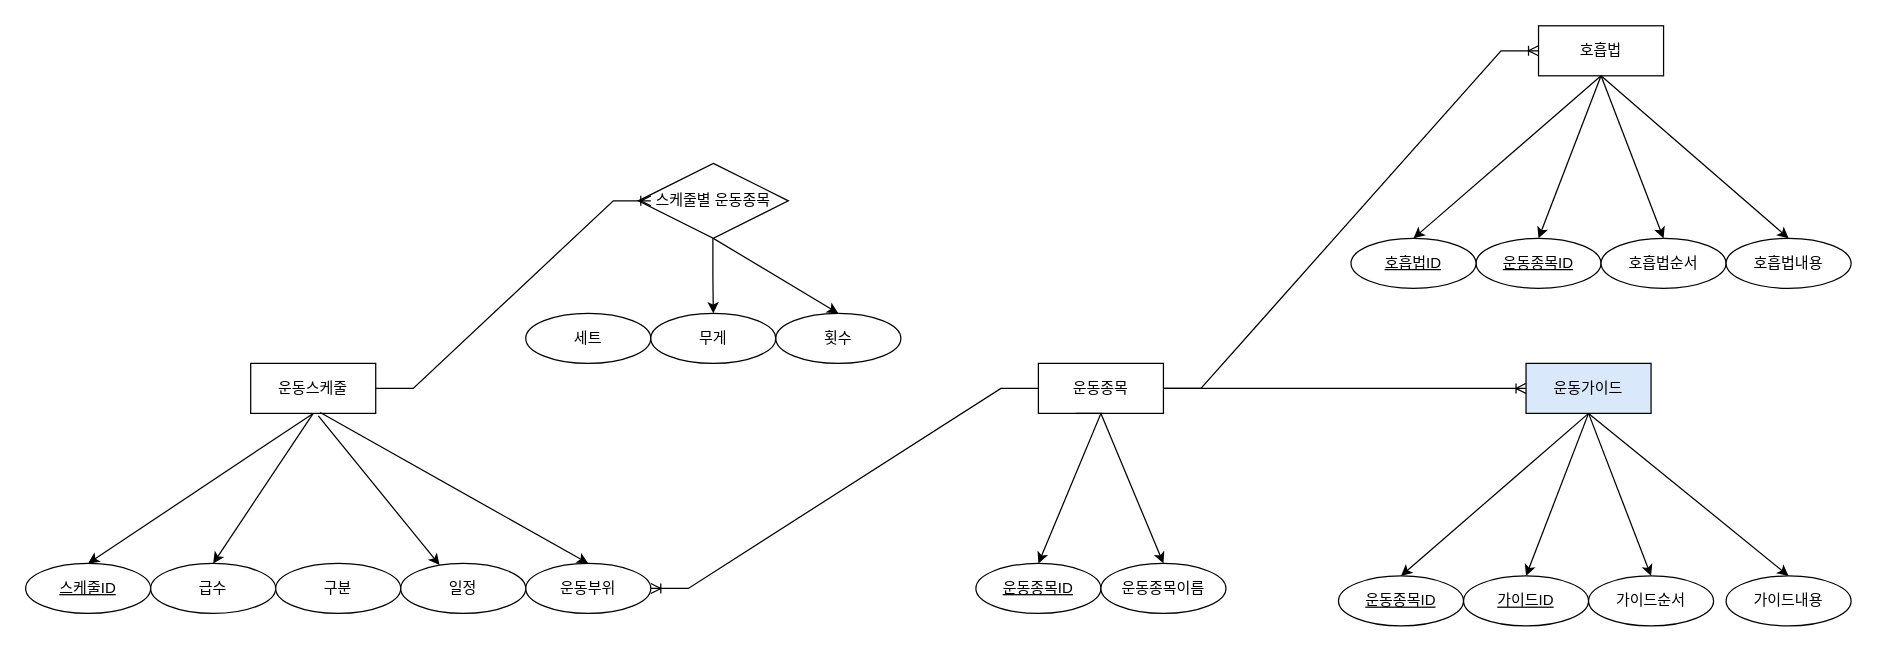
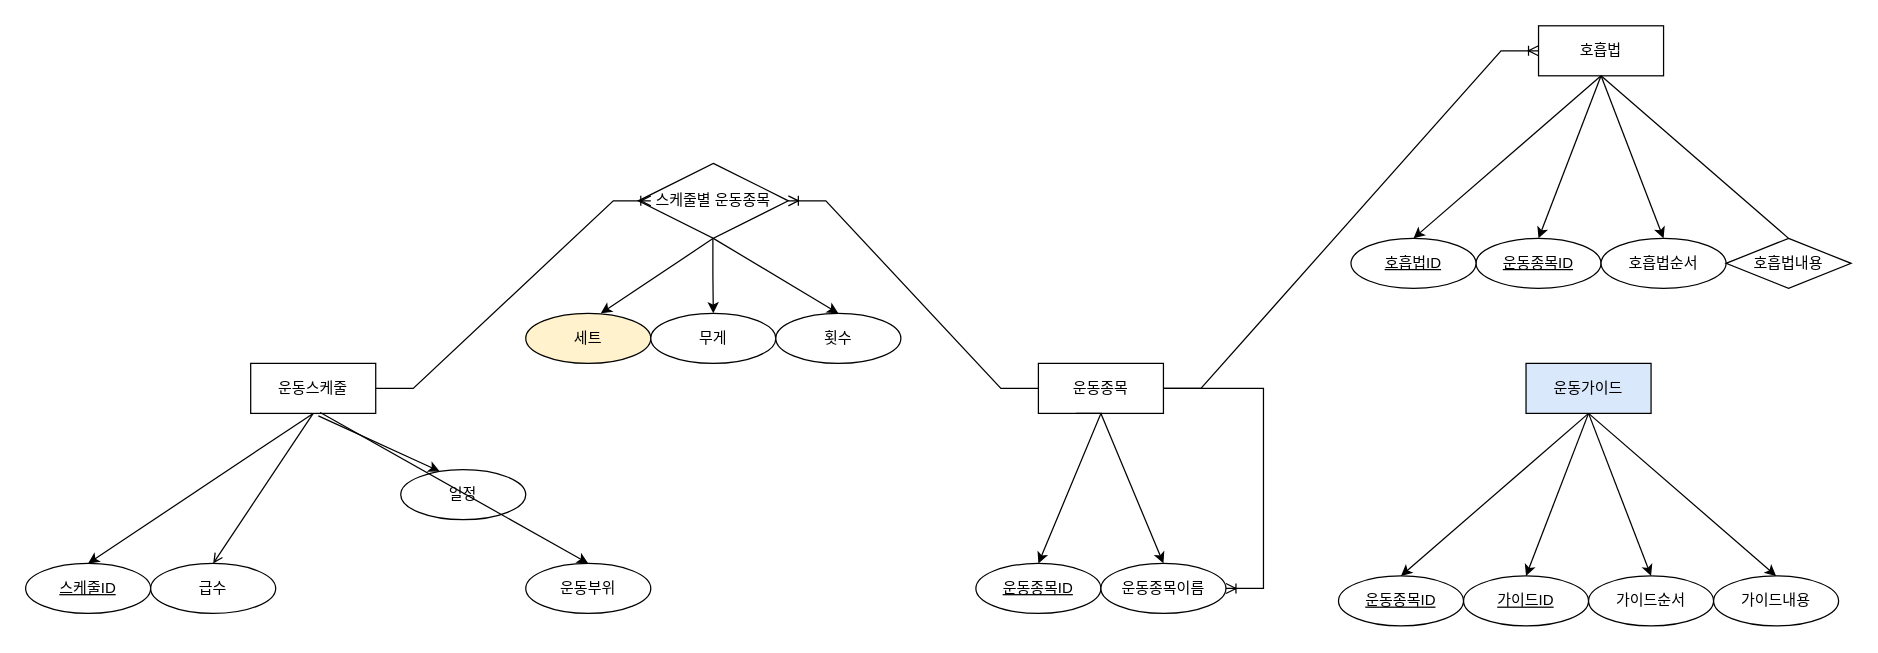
  <mxCell id="0" />
  <mxCell id="1" parent="0" />
  <mxCell id="2" value="운동스케줄" style="whiteSpace=wrap;html=1;align=center;" vertex="1" parent="1"><mxGeometry x="200" y="290" width="100" height="40" as="geometry" /></mxCell>
  <mxCell id="3" value="스케줄ID" style="ellipse;whiteSpace=wrap;html=1;align=center;fontStyle=4;" vertex="1" parent="1"><mxGeometry x="20" y="450" width="100" height="40" as="geometry" /></mxCell>
  <mxCell id="4" value="급수" style="ellipse;whiteSpace=wrap;html=1;align=center;fontStyle=0" vertex="1" parent="1"><mxGeometry x="120" y="450" width="100" height="40" as="geometry" /></mxCell>
- <mxCell id="5" value="구분" style="ellipse;whiteSpace=wrap;html=1;align=center;fontStyle=0" vertex="1" parent="1"><mxGeometry x="220" y="450" width="100" height="40" as="geometry" /></mxCell>
- <mxCell id="6" value="일정" style="ellipse;whiteSpace=wrap;html=1;align=center;fontStyle=0" vertex="1" parent="1"><mxGeometry x="320" y="450" width="100" height="40" as="geometry" /></mxCell>
+ <mxCell id="6" value="일정" style="ellipse;whiteSpace=wrap;html=1;align=center;fontStyle=0" vertex="1" parent="1"><mxGeometry x="320" y="375" width="100" height="40" as="geometry" /></mxCell>
  <mxCell id="7" value="운동부위" style="ellipse;whiteSpace=wrap;html=1;align=center;fontStyle=0" vertex="1" parent="1"><mxGeometry x="420" y="450" width="100" height="40" as="geometry" /></mxCell>
  <mxCell id="8" value="" style="endArrow=classic;html=1;rounded=0;entryX=0.5;entryY=0;entryDx=0;entryDy=0;exitX=0.556;exitY=0.983;exitDx=0;exitDy=0;exitPerimeter=0;" edge="1" parent="1" source="2" target="7"><mxGeometry width="50" height="50" relative="1" as="geometry"><mxPoint x="250" y="330" as="sourcePoint" /><mxPoint x="340" y="380" as="targetPoint" /><Array as="points" /></mxGeometry></mxCell>
  <mxCell id="9" value="" style="endArrow=classic;html=1;rounded=0;entryX=0.5;entryY=0;entryDx=0;entryDy=0;" edge="1" parent="1" target="3"><mxGeometry width="50" height="50" relative="1" as="geometry"><mxPoint x="250" y="330" as="sourcePoint" /><mxPoint x="120" y="400" as="targetPoint" /><Array as="points" /></mxGeometry></mxCell>
- <mxCell id="10" value="" style="endArrow=classic;html=1;rounded=0;entryX=0.5;entryY=0;entryDx=0;entryDy=0;exitX=0.5;exitY=1;exitDx=0;exitDy=0;" edge="1" parent="1" source="2" target="4"><mxGeometry width="50" height="50" relative="1" as="geometry"><mxPoint x="250" y="330" as="sourcePoint" /><mxPoint x="100" y="450" as="targetPoint" /><Array as="points" /></mxGeometry></mxCell>
+ <mxCell id="10" value="" style="endArrow=open;html=1;rounded=0;entryX=0.5;entryY=0;entryDx=0;entryDy=0;exitX=0.5;exitY=1;exitDx=0;exitDy=0;" edge="1" parent="1" source="2" target="4"><mxGeometry width="50" height="50" relative="1" as="geometry"><mxPoint x="250" y="330" as="sourcePoint" /><mxPoint x="100" y="450" as="targetPoint" /><Array as="points" /></mxGeometry></mxCell>
  <mxCell id="11" value="" style="endArrow=classic;html=1;rounded=0;entryX=0.311;entryY=0.034;entryDx=0;entryDy=0;entryPerimeter=0;exitX=0.541;exitY=1.049;exitDx=0;exitDy=0;exitPerimeter=0;" edge="1" parent="1" source="2" target="6"><mxGeometry width="50" height="50" relative="1" as="geometry"><mxPoint x="250" y="330" as="sourcePoint" /><mxPoint x="290" y="460" as="targetPoint" /><Array as="points" /></mxGeometry></mxCell>
  <mxCell id="12" value="운동종목" style="whiteSpace=wrap;html=1;align=center;" vertex="1" parent="1"><mxGeometry x="830" y="290" width="100" height="40" as="geometry" /></mxCell>
  <mxCell id="13" value="운동종목ID" style="ellipse;whiteSpace=wrap;html=1;align=center;fontStyle=4;" vertex="1" parent="1"><mxGeometry x="780" y="450" width="100" height="40" as="geometry" /></mxCell>
  <mxCell id="14" value="운동종목이름" style="ellipse;whiteSpace=wrap;html=1;align=center;fontStyle=0" vertex="1" parent="1"><mxGeometry x="880" y="450" width="100" height="40" as="geometry" /></mxCell>
  <mxCell id="15" value="" style="endArrow=classic;html=1;rounded=0;entryX=0.5;entryY=0;entryDx=0;entryDy=0;" edge="1" target="13" parent="1"><mxGeometry width="50" height="50" relative="1" as="geometry"><mxPoint x="860" y="330" as="sourcePoint" /><mxPoint x="750" y="400" as="targetPoint" /><Array as="points"><mxPoint x="880" y="330" /></Array></mxGeometry></mxCell>
  <mxCell id="16" value="" style="endArrow=classic;html=1;rounded=0;entryX=0.5;entryY=0;entryDx=0;entryDy=0;" edge="1" target="14" parent="1"><mxGeometry width="50" height="50" relative="1" as="geometry"><mxPoint x="880" y="330" as="sourcePoint" /><mxPoint x="730" y="450" as="targetPoint" /><Array as="points" /></mxGeometry></mxCell>
  <mxCell id="17" value="스케줄별 운동종목" style="shape=rhombus;perimeter=rhombusPerimeter;whiteSpace=wrap;html=1;align=center;" vertex="1" parent="1"><mxGeometry x="510" y="130" width="120" height="60" as="geometry" /></mxCell>
  <mxCell id="18" value="" style="edgeStyle=entityRelationEdgeStyle;fontSize=12;html=1;endArrow=ERoneToMany;rounded=0;exitX=1;exitY=0.5;exitDx=0;exitDy=0;" edge="1" parent="1" source="2"><mxGeometry width="100" height="100" relative="1" as="geometry"><mxPoint x="420" y="260" as="sourcePoint" /><mxPoint x="520" y="160" as="targetPoint" /></mxGeometry></mxCell>
- <mxCell id="19" value="" style="edgeStyle=entityRelationEdgeStyle;fontSize=12;html=1;endArrow=ERoneToMany;rounded=0;exitX=0;exitY=0.5;exitDx=0;exitDy=0;" edge="1" parent="1" source="12" target="7"><mxGeometry width="100" height="100" relative="1" as="geometry"><mxPoint x="730" y="310" as="sourcePoint" /><mxPoint x="840" y="160" as="targetPoint" /></mxGeometry></mxCell>
- <mxCell id="20" value="세트" style="ellipse;whiteSpace=wrap;html=1;align=center;" vertex="1" parent="1"><mxGeometry x="420" y="250" width="100" height="40" as="geometry" /></mxCell>
+ <mxCell id="19" value="" style="edgeStyle=entityRelationEdgeStyle;fontSize=12;html=1;endArrow=ERoneToMany;rounded=0;entryX=1;entryY=0.5;entryDx=0;entryDy=0;exitX=0;exitY=0.5;exitDx=0;exitDy=0;" edge="1" parent="1" source="12" target="17"><mxGeometry width="100" height="100" relative="1" as="geometry"><mxPoint x="730" y="310" as="sourcePoint" /><mxPoint x="840" y="160" as="targetPoint" /></mxGeometry></mxCell>
+ <mxCell id="20" value="세트" style="ellipse;whiteSpace=wrap;html=1;align=center;fillColor=#fff2cc;" vertex="1" parent="1"><mxGeometry x="420" y="250" width="100" height="40" as="geometry" /></mxCell>
  <mxCell id="21" value="무게" style="ellipse;whiteSpace=wrap;html=1;align=center;" vertex="1" parent="1"><mxGeometry x="520" y="250" width="100" height="40" as="geometry" /></mxCell>
  <mxCell id="22" value="횟수" style="ellipse;whiteSpace=wrap;html=1;align=center;" vertex="1" parent="1"><mxGeometry x="620" y="250" width="100" height="40" as="geometry" /></mxCell>
  <mxCell id="23" value="" style="endArrow=classic;html=1;rounded=0;entryX=0.5;entryY=0;entryDx=0;entryDy=0;exitX=0.5;exitY=1;exitDx=0;exitDy=0;" edge="1" parent="1" source="17" target="22"><mxGeometry width="50" height="50" relative="1" as="geometry"><mxPoint x="600" y="200" as="sourcePoint" /><mxPoint x="650" y="150" as="targetPoint" /><Array as="points" /></mxGeometry></mxCell>
+ <mxCell id="24" value="" style="endArrow=classic;html=1;rounded=0;entryX=0.6;entryY=0;entryDx=0;entryDy=0;exitX=0.5;exitY=1;exitDx=0;exitDy=0;entryPerimeter=0;" edge="1" parent="1" source="17" target="20"><mxGeometry width="50" height="50" relative="1" as="geometry"><mxPoint x="580" y="200" as="sourcePoint" /><mxPoint x="680" y="260" as="targetPoint" /><Array as="points" /></mxGeometry></mxCell>
  <mxCell id="25" value="" style="endArrow=classic;html=1;rounded=0;entryX=0.5;entryY=0;entryDx=0;entryDy=0;" edge="1" parent="1" target="21"><mxGeometry width="50" height="50" relative="1" as="geometry"><mxPoint x="569.66" y="190" as="sourcePoint" /><mxPoint x="569.66" y="240" as="targetPoint" /><Array as="points"><mxPoint x="569.66" y="220" /></Array></mxGeometry></mxCell>
  <mxCell id="26" value="운동가이드" style="whiteSpace=wrap;html=1;align=center;fillColor=#dae8fc;" vertex="1" parent="1"><mxGeometry x="1220" y="290" width="100" height="40" as="geometry" /></mxCell>
  <mxCell id="27" value="가이드ID" style="ellipse;whiteSpace=wrap;html=1;align=center;fontStyle=4;" vertex="1" parent="1"><mxGeometry x="1170" y="460" width="100" height="40" as="geometry" /></mxCell>
  <mxCell id="28" value="가이드순서" style="ellipse;whiteSpace=wrap;html=1;align=center;fontStyle=0" vertex="1" parent="1"><mxGeometry x="1270" y="460" width="100" height="40" as="geometry" /></mxCell>
- <mxCell id="29" value="가이드내용" style="ellipse;whiteSpace=wrap;html=1;align=center;fontStyle=0" vertex="1" parent="1"><mxGeometry x="1380" y="460" width="100" height="40" as="geometry" /></mxCell>
+ <mxCell id="29" value="가이드내용" style="ellipse;whiteSpace=wrap;html=1;align=center;fontStyle=0" vertex="1" parent="1"><mxGeometry x="1370" y="460" width="100" height="40" as="geometry" /></mxCell>
  <mxCell id="30" value="" style="endArrow=classic;html=1;rounded=0;entryX=0.5;entryY=0;entryDx=0;entryDy=0;" edge="1" target="27" parent="1"><mxGeometry width="50" height="50" relative="1" as="geometry"><mxPoint x="1270" y="330" as="sourcePoint" /><mxPoint x="1140" y="400" as="targetPoint" /><Array as="points" /></mxGeometry></mxCell>
  <mxCell id="31" value="" style="endArrow=classic;html=1;rounded=0;entryX=0.5;entryY=0;entryDx=0;entryDy=0;" edge="1" target="28" parent="1"><mxGeometry width="50" height="50" relative="1" as="geometry"><mxPoint x="1270" y="330" as="sourcePoint" /><mxPoint x="1120" y="450" as="targetPoint" /><Array as="points" /></mxGeometry></mxCell>
  <mxCell id="32" value="" style="endArrow=classic;html=1;rounded=0;entryX=0.5;entryY=0;entryDx=0;entryDy=0;exitX=0.5;exitY=1;exitDx=0;exitDy=0;" edge="1" source="26" target="29" parent="1"><mxGeometry width="50" height="50" relative="1" as="geometry"><mxPoint x="1270" y="330" as="sourcePoint" /><mxPoint x="1210" y="460" as="targetPoint" /><Array as="points" /></mxGeometry></mxCell>
  <mxCell id="33" value="운동종목ID" style="ellipse;whiteSpace=wrap;html=1;align=center;fontStyle=4;" vertex="1" parent="1"><mxGeometry x="1070" y="460" width="100" height="40" as="geometry" /></mxCell>
  <mxCell id="34" value="" style="endArrow=classic;html=1;rounded=0;entryX=0.5;entryY=0;entryDx=0;entryDy=0;" edge="1" parent="1" target="33"><mxGeometry width="50" height="50" relative="1" as="geometry"><mxPoint x="1270" y="330" as="sourcePoint" /><mxPoint x="1180" y="460" as="targetPoint" /><Array as="points" /></mxGeometry></mxCell>
  <mxCell id="35" value="호흡법" style="whiteSpace=wrap;html=1;align=center;" vertex="1" parent="1"><mxGeometry x="1230" y="20" width="100" height="40" as="geometry" /></mxCell>
  <mxCell id="36" value="운동종목ID" style="ellipse;whiteSpace=wrap;html=1;align=center;fontStyle=4;" vertex="1" parent="1"><mxGeometry x="1180" y="190" width="100" height="40" as="geometry" /></mxCell>
  <mxCell id="37" value="호흡법순서" style="ellipse;whiteSpace=wrap;html=1;align=center;fontStyle=0" vertex="1" parent="1"><mxGeometry x="1280" y="190" width="100" height="40" as="geometry" /></mxCell>
- <mxCell id="38" value="호흡법내용" style="ellipse;whiteSpace=wrap;html=1;align=center;fontStyle=0" vertex="1" parent="1"><mxGeometry x="1380" y="190" width="100" height="40" as="geometry" /></mxCell>
+ <mxCell id="38" value="호흡법내용" style="rhombus;whiteSpace=wrap;html=1;align=center;fontStyle=0;" vertex="1" parent="1"><mxGeometry x="1380" y="190" width="100" height="40" as="geometry" /></mxCell>
  <mxCell id="39" value="" style="endArrow=classic;html=1;rounded=0;entryX=0.5;entryY=0;entryDx=0;entryDy=0;" edge="1" target="36" parent="1"><mxGeometry width="50" height="50" relative="1" as="geometry"><mxPoint x="1280" y="60" as="sourcePoint" /><mxPoint x="1150" y="130" as="targetPoint" /><Array as="points" /></mxGeometry></mxCell>
  <mxCell id="40" value="" style="endArrow=classic;html=1;rounded=0;entryX=0.5;entryY=0;entryDx=0;entryDy=0;" edge="1" target="37" parent="1"><mxGeometry width="50" height="50" relative="1" as="geometry"><mxPoint x="1280" y="60" as="sourcePoint" /><mxPoint x="1130" y="180" as="targetPoint" /><Array as="points" /></mxGeometry></mxCell>
- <mxCell id="41" value="" style="endArrow=classic;html=1;rounded=0;entryX=0.5;entryY=0;entryDx=0;entryDy=0;exitX=0.5;exitY=1;exitDx=0;exitDy=0;" edge="1" source="35" target="38" parent="1"><mxGeometry width="50" height="50" relative="1" as="geometry"><mxPoint x="1280" y="60" as="sourcePoint" /><mxPoint x="1220" y="190" as="targetPoint" /><Array as="points" /></mxGeometry></mxCell>
+ <mxCell id="41" value="" style="endArrow=none;html=1;rounded=0;entryX=0.5;entryY=0;entryDx=0;entryDy=0;exitX=0.5;exitY=1;exitDx=0;exitDy=0;" edge="1" source="35" target="38" parent="1"><mxGeometry width="50" height="50" relative="1" as="geometry"><mxPoint x="1280" y="60" as="sourcePoint" /><mxPoint x="1220" y="190" as="targetPoint" /><Array as="points" /></mxGeometry></mxCell>
  <mxCell id="42" value="호흡법ID" style="ellipse;whiteSpace=wrap;html=1;align=center;fontStyle=4;" vertex="1" parent="1"><mxGeometry x="1080" y="190" width="100" height="40" as="geometry" /></mxCell>
  <mxCell id="43" value="" style="endArrow=classic;html=1;rounded=0;entryX=0.5;entryY=0;entryDx=0;entryDy=0;" edge="1" target="42" parent="1"><mxGeometry width="50" height="50" relative="1" as="geometry"><mxPoint x="1280" y="60" as="sourcePoint" /><mxPoint x="1190" y="190" as="targetPoint" /><Array as="points" /></mxGeometry></mxCell>
  <mxCell id="44" value="" style="edgeStyle=entityRelationEdgeStyle;fontSize=12;html=1;endArrow=ERoneToMany;rounded=0;exitX=1;exitY=0.5;exitDx=0;exitDy=0;" edge="1" parent="1" source="12"><mxGeometry width="100" height="100" relative="1" as="geometry"><mxPoint x="1130" y="140" as="sourcePoint" /><mxPoint x="1230" y="40" as="targetPoint" /></mxGeometry></mxCell>
- <mxCell id="45" value="" style="edgeStyle=entityRelationEdgeStyle;fontSize=12;html=1;endArrow=ERoneToMany;rounded=0;entryX=0;entryY=0.5;entryDx=0;entryDy=0;exitX=1;exitY=0.5;exitDx=0;exitDy=0;" edge="1" parent="1" source="12" target="26"><mxGeometry width="100" height="100" relative="1" as="geometry"><mxPoint x="960" y="390" as="sourcePoint" /><mxPoint x="1060" y="290" as="targetPoint" /></mxGeometry></mxCell>
+ <mxCell id="45" value="" style="edgeStyle=entityRelationEdgeStyle;fontSize=12;html=1;endArrow=ERoneToMany;rounded=0;exitX=1;exitY=0.5;exitDx=0;exitDy=0;" edge="1" parent="1" source="12" target="14"><mxGeometry width="100" height="100" relative="1" as="geometry"><mxPoint x="960" y="390" as="sourcePoint" /><mxPoint x="1060" y="290" as="targetPoint" /></mxGeometry></mxCell>
